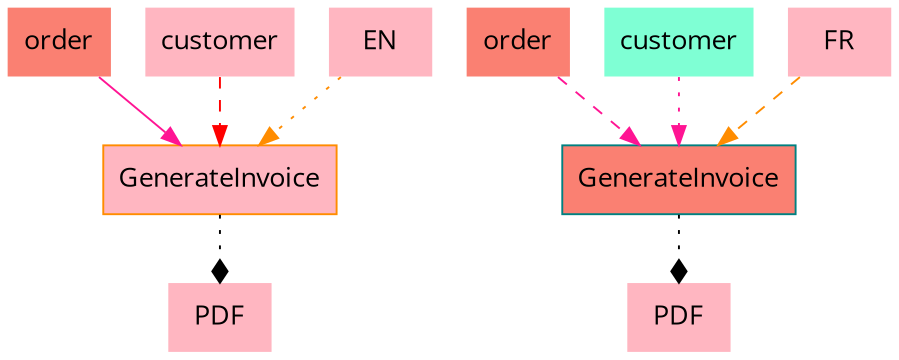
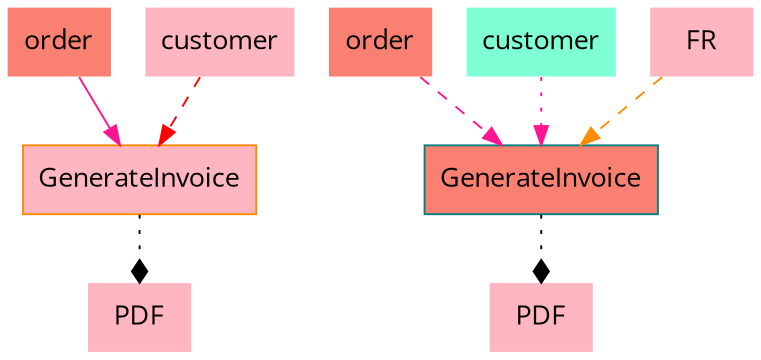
  digraph {
    fontname="Open Sans"
    node [shape=plaintext style=filled fillcolor=lightpink color=teal fontname="Open Sans"]
    edge [color=deeppink style=dotted arrowhead=normal fontname="Open Sans"]
    GenerateInvoice [shape=box color=darkorange]
    PDF [color=darkorange]
    n3 [label=GenerateInvoice shape=box fillcolor=salmon]
    n4 [label=PDF color=darkorange]
    n5 [label=order fillcolor=salmon]
    n6 [label=customer fillcolor=aquamarine color=darkorange]
    order [fillcolor=salmon]
    customer
-   EN
    FR
    GenerateInvoice -> PDF [color=black arrowhead=diamond]
    n3 -> n4 [color=black arrowhead=diamond]
    n5 -> n3 [style=dashed]
    n6 -> n3
    order -> GenerateInvoice [style=solid]
    customer -> GenerateInvoice [color=red style=dashed]
-   EN -> GenerateInvoice [color=darkorange]
    FR -> n3 [color=darkorange style=dashed]
  }
